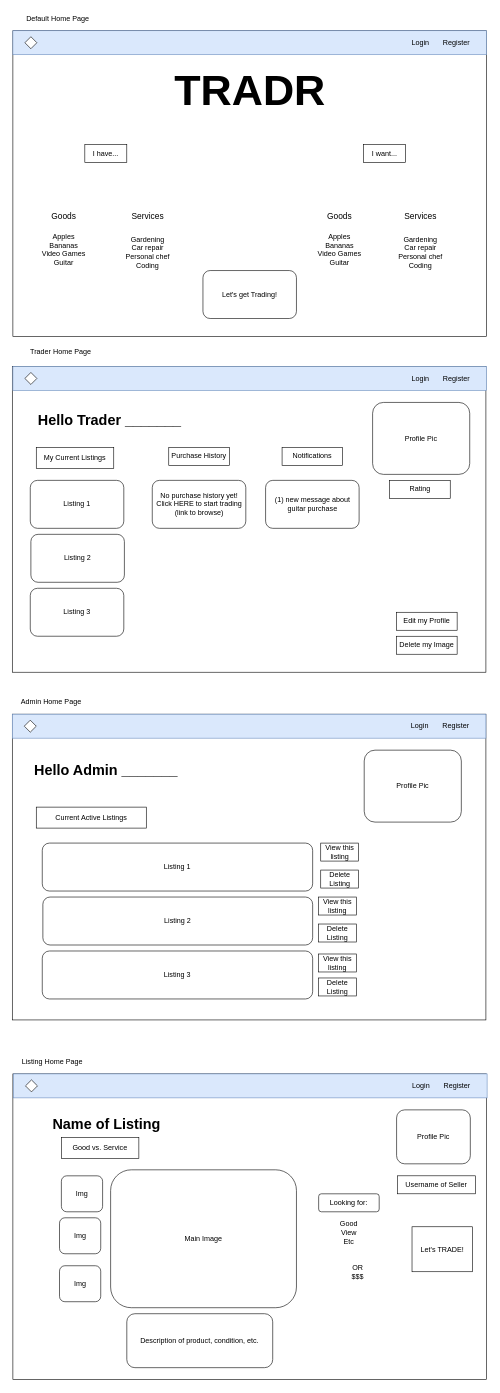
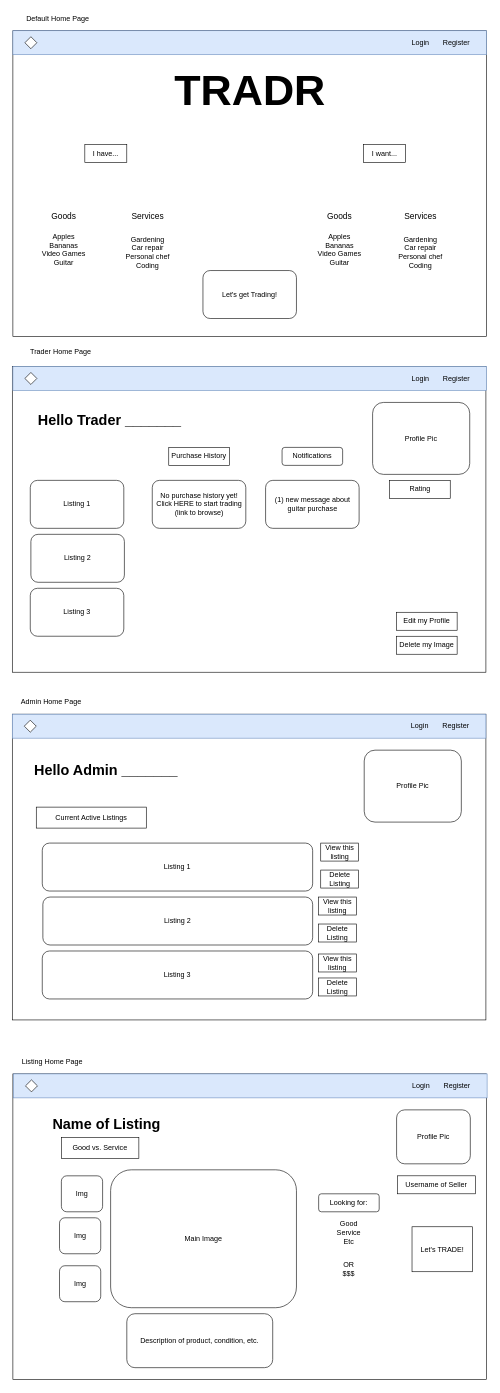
  <mxCell id="0" />
  <mxCell id="1" parent="0" />
  <mxCell id="2" value="" style="rounded=0;whiteSpace=wrap;html=1;" vertex="1" parent="1"><mxGeometry x="21" y="50" width="790" height="510" as="geometry" /></mxCell>
  <mxCell id="3" value="&lt;font style=&quot;font-size: 72px&quot;&gt;TRADR&lt;/font&gt;" style="text;strokeColor=none;fillColor=none;html=1;fontSize=24;fontStyle=1;verticalAlign=middle;align=center;" vertex="1" parent="1"><mxGeometry x="261" y="90" width="310" height="120" as="geometry" /></mxCell>
  <mxCell id="4" value="" style="rounded=0;whiteSpace=wrap;html=1;fillColor=#dae8fc;strokeColor=#6c8ebf;" vertex="1" parent="1"><mxGeometry x="21" y="50" width="790" height="40" as="geometry" /></mxCell>
  <mxCell id="5" value="Register" style="text;html=1;strokeColor=none;fillColor=none;align=center;verticalAlign=middle;whiteSpace=wrap;rounded=0;" vertex="1" parent="1"><mxGeometry x="741" y="60" width="40" height="20" as="geometry" /></mxCell>
  <mxCell id="6" value="Login" style="text;html=1;strokeColor=none;fillColor=none;align=center;verticalAlign=middle;whiteSpace=wrap;rounded=0;" vertex="1" parent="1"><mxGeometry x="681" y="60" width="40" height="20" as="geometry" /></mxCell>
  <mxCell id="7" value="" style="rhombus;whiteSpace=wrap;html=1;" vertex="1" parent="1"><mxGeometry x="41" y="60" width="20" height="20" as="geometry" /></mxCell>
  <mxCell id="8" value="Let's get Trading!" style="rounded=1;whiteSpace=wrap;html=1;" vertex="1" parent="1"><mxGeometry x="338" y="450" width="156" height="80" as="geometry" /></mxCell>
  <mxCell id="9" value="I have..." style="rounded=0;whiteSpace=wrap;html=1;" vertex="1" parent="1"><mxGeometry x="141" y="240" width="70" height="30" as="geometry" /></mxCell>
  <mxCell id="10" value="I want..." style="rounded=0;whiteSpace=wrap;html=1;" vertex="1" parent="1"><mxGeometry x="606" y="240" width="70" height="30" as="geometry" /></mxCell>
  <mxCell id="11" value="&lt;font style=&quot;font-size: 14px&quot;&gt;Goods&lt;/font&gt;" style="text;html=1;strokeColor=none;fillColor=none;align=center;verticalAlign=middle;whiteSpace=wrap;rounded=0;" vertex="1" parent="1"><mxGeometry x="81" y="350" width="50" height="20" as="geometry" /></mxCell>
  <mxCell id="12" value="&lt;font style=&quot;font-size: 14px&quot;&gt;Goods&lt;/font&gt;" style="text;html=1;strokeColor=none;fillColor=none;align=center;verticalAlign=middle;whiteSpace=wrap;rounded=0;" vertex="1" parent="1"><mxGeometry x="541" y="350" width="50" height="20" as="geometry" /></mxCell>
  <mxCell id="13" value="&lt;font style=&quot;font-size: 14px&quot;&gt;Services&lt;/font&gt;" style="text;html=1;strokeColor=none;fillColor=none;align=center;verticalAlign=middle;whiteSpace=wrap;rounded=0;" vertex="1" parent="1"><mxGeometry x="221" y="350" width="50" height="20" as="geometry" /></mxCell>
  <mxCell id="14" value="&lt;font style=&quot;font-size: 14px&quot;&gt;Services&lt;/font&gt;" style="text;html=1;strokeColor=none;fillColor=none;align=center;verticalAlign=middle;whiteSpace=wrap;rounded=0;" vertex="1" parent="1"><mxGeometry x="676" y="350" width="50" height="20" as="geometry" /></mxCell>
  <mxCell id="15" value="&lt;div&gt;Apples&lt;/div&gt;&lt;div&gt;Bananas&lt;/div&gt;&lt;div&gt;Video Games&lt;/div&gt;&lt;div&gt;Guitar&lt;/div&gt;&lt;div&gt;&lt;br&gt;&lt;/div&gt;&lt;div&gt;&lt;br&gt;&lt;/div&gt;" style="text;html=1;strokeColor=none;fillColor=none;align=center;verticalAlign=middle;whiteSpace=wrap;rounded=0;" vertex="1" parent="1"><mxGeometry x="51" y="380" width="110" height="100" as="geometry" /></mxCell>
  <mxCell id="16" value="&lt;div&gt;Apples&lt;/div&gt;&lt;div&gt;Bananas&lt;/div&gt;&lt;div&gt;Video Games&lt;/div&gt;&lt;div&gt;Guitar&lt;/div&gt;&lt;div&gt;&lt;br&gt;&lt;/div&gt;&lt;div&gt;&lt;br&gt;&lt;/div&gt;" style="text;html=1;strokeColor=none;fillColor=none;align=center;verticalAlign=middle;whiteSpace=wrap;rounded=0;" vertex="1" parent="1"><mxGeometry x="511" y="380" width="110" height="100" as="geometry" /></mxCell>
  <mxCell id="17" value="&lt;div&gt;Gardening&lt;/div&gt;&lt;div&gt;Car repair&lt;/div&gt;&lt;div&gt;Personal chef&lt;/div&gt;&lt;div&gt;Coding&lt;br&gt;&lt;/div&gt;" style="text;html=1;strokeColor=none;fillColor=none;align=center;verticalAlign=middle;whiteSpace=wrap;rounded=0;" vertex="1" parent="1"><mxGeometry x="191" y="370" width="110" height="100" as="geometry" /></mxCell>
  <mxCell id="18" value="&lt;div&gt;Gardening&lt;/div&gt;&lt;div&gt;Car repair&lt;/div&gt;&lt;div&gt;Personal chef&lt;/div&gt;&lt;div&gt;Coding&lt;br&gt;&lt;/div&gt;" style="text;html=1;strokeColor=none;fillColor=none;align=center;verticalAlign=middle;whiteSpace=wrap;rounded=0;" vertex="1" parent="1"><mxGeometry x="646" y="370" width="110" height="100" as="geometry" /></mxCell>
  <mxCell id="19" value="" style="rounded=0;whiteSpace=wrap;html=1;" vertex="1" parent="1"><mxGeometry x="20" y="610" width="790" height="510" as="geometry" /></mxCell>
  <mxCell id="20" value="Hello Trader _______" style="text;strokeColor=none;fillColor=none;html=1;fontSize=24;fontStyle=1;verticalAlign=middle;align=center;" vertex="1" parent="1"><mxGeometry x="27" y="655" width="310" height="90" as="geometry" /></mxCell>
  <mxCell id="21" value="" style="rounded=0;whiteSpace=wrap;html=1;fillColor=#dae8fc;strokeColor=#6c8ebf;" vertex="1" parent="1"><mxGeometry x="21" y="610" width="790" height="40" as="geometry" /></mxCell>
  <mxCell id="22" value="Register" style="text;html=1;strokeColor=none;fillColor=none;align=center;verticalAlign=middle;whiteSpace=wrap;rounded=0;" vertex="1" parent="1"><mxGeometry x="741" y="620" width="40" height="20" as="geometry" /></mxCell>
  <mxCell id="23" value="Login" style="text;html=1;strokeColor=none;fillColor=none;align=center;verticalAlign=middle;whiteSpace=wrap;rounded=0;" vertex="1" parent="1"><mxGeometry x="681" y="620" width="40" height="20" as="geometry" /></mxCell>
  <mxCell id="24" value="" style="rhombus;whiteSpace=wrap;html=1;" vertex="1" parent="1"><mxGeometry x="41" y="620" width="20" height="20" as="geometry" /></mxCell>
  <mxCell id="25" value="Profile Pic" style="rounded=1;whiteSpace=wrap;html=1;" vertex="1" parent="1"><mxGeometry x="621" y="670" width="162" height="120" as="geometry" /></mxCell>
  <mxCell id="26" value="Purchase History" style="rounded=0;whiteSpace=wrap;html=1;" vertex="1" parent="1"><mxGeometry x="281" y="745" width="101" height="30" as="geometry" /></mxCell>
- <mxCell id="27" value="My Current Listings" style="rounded=0;whiteSpace=wrap;html=1;" vertex="1" parent="1"><mxGeometry x="60" y="745" width="129.25" height="35" as="geometry" /></mxCell>
  <mxCell id="28" value="Default Home Page" style="text;html=1;strokeColor=none;fillColor=none;align=center;verticalAlign=middle;whiteSpace=wrap;rounded=0;" vertex="1" parent="1"><mxGeometry x="31" y="20" width="130" height="20" as="geometry" /></mxCell>
  <mxCell id="29" value="Trader Home Page" style="text;html=1;strokeColor=none;fillColor=none;align=center;verticalAlign=middle;whiteSpace=wrap;rounded=0;" vertex="1" parent="1"><mxGeometry x="46" y="575" width="110" height="20" as="geometry" /></mxCell>
  <mxCell id="30" value="" style="rounded=0;whiteSpace=wrap;html=1;" vertex="1" parent="1"><mxGeometry x="20" y="1190" width="790" height="510" as="geometry" /></mxCell>
  <mxCell id="31" value="" style="rounded=0;whiteSpace=wrap;html=1;fillColor=#dae8fc;strokeColor=#6c8ebf;" vertex="1" parent="1"><mxGeometry x="20" y="1190" width="790" height="40" as="geometry" /></mxCell>
  <mxCell id="32" value="Register" style="text;html=1;strokeColor=none;fillColor=none;align=center;verticalAlign=middle;whiteSpace=wrap;rounded=0;" vertex="1" parent="1"><mxGeometry x="740" y="1200" width="40" height="20" as="geometry" /></mxCell>
  <mxCell id="33" value="Login" style="text;html=1;strokeColor=none;fillColor=none;align=center;verticalAlign=middle;whiteSpace=wrap;rounded=0;" vertex="1" parent="1"><mxGeometry x="680" y="1200" width="40" height="20" as="geometry" /></mxCell>
  <mxCell id="34" value="" style="rhombus;whiteSpace=wrap;html=1;" vertex="1" parent="1"><mxGeometry x="40" y="1200" width="20" height="20" as="geometry" /></mxCell>
  <mxCell id="35" value="Admin Home Page" style="text;html=1;strokeColor=none;fillColor=none;align=center;verticalAlign=middle;whiteSpace=wrap;rounded=0;" vertex="1" parent="1"><mxGeometry x="30" y="1160" width="110" height="20" as="geometry" /></mxCell>
  <mxCell id="36" value="Listing 1" style="rounded=1;whiteSpace=wrap;html=1;" vertex="1" parent="1"><mxGeometry x="50" y="800" width="156" height="80" as="geometry" /></mxCell>
  <mxCell id="37" value="Listing 2" style="rounded=1;whiteSpace=wrap;html=1;" vertex="1" parent="1"><mxGeometry x="51" y="890" width="156" height="80" as="geometry" /></mxCell>
  <mxCell id="38" value="Listing 3" style="rounded=1;whiteSpace=wrap;html=1;" vertex="1" parent="1"><mxGeometry x="50" y="980" width="156" height="80" as="geometry" /></mxCell>
  <mxCell id="39" value="&lt;div&gt;No purchase history yet!&lt;/div&gt;&lt;div&gt;Click HERE to start trading (link to browse)&lt;br&gt;&lt;/div&gt;" style="rounded=1;whiteSpace=wrap;html=1;" vertex="1" parent="1"><mxGeometry x="253.5" y="800" width="156" height="80" as="geometry" /></mxCell>
  <mxCell id="40" value="Rating" style="rounded=0;whiteSpace=wrap;html=1;" vertex="1" parent="1"><mxGeometry x="649.5" y="800" width="101" height="30" as="geometry" /></mxCell>
  <mxCell id="41" value="Edit my Profile" style="rounded=0;whiteSpace=wrap;html=1;" vertex="1" parent="1"><mxGeometry x="661" y="1020" width="101" height="30" as="geometry" /></mxCell>
  <mxCell id="42" value="Delete my Image" style="rounded=0;whiteSpace=wrap;html=1;" vertex="1" parent="1"><mxGeometry x="661" y="1060" width="101" height="30" as="geometry" /></mxCell>
- <mxCell id="43" value="Notifications" style="rounded=0;whiteSpace=wrap;html=1;" vertex="1" parent="1"><mxGeometry x="470" y="745" width="101" height="30" as="geometry" /></mxCell>
+ <mxCell id="43" value="Notifications" style="whiteSpace=wrap;html=1;rounded=1;" vertex="1" parent="1"><mxGeometry x="470" y="745" width="101" height="30" as="geometry" /></mxCell>
  <mxCell id="44" value="(1) new message about guitar purchase" style="rounded=1;whiteSpace=wrap;html=1;" vertex="1" parent="1"><mxGeometry x="442.5" y="800" width="156" height="80" as="geometry" /></mxCell>
  <mxCell id="45" value="Hello Admin _______" style="text;strokeColor=none;fillColor=none;html=1;fontSize=24;fontStyle=1;verticalAlign=middle;align=center;" vertex="1" parent="1"><mxGeometry x="21" y="1239" width="310" height="90" as="geometry" /></mxCell>
  <mxCell id="46" value="Profile Pic" style="rounded=1;whiteSpace=wrap;html=1;" vertex="1" parent="1"><mxGeometry x="607" y="1250" width="162" height="120" as="geometry" /></mxCell>
  <mxCell id="47" value="Current Active Listings" style="rounded=0;whiteSpace=wrap;html=1;" vertex="1" parent="1"><mxGeometry x="60" y="1345" width="183.5" height="35" as="geometry" /></mxCell>
  <mxCell id="48" value="Listing 1" style="rounded=1;whiteSpace=wrap;html=1;" vertex="1" parent="1"><mxGeometry x="70" y="1405" width="451" height="80" as="geometry" /></mxCell>
  <mxCell id="49" value="Listing 2" style="rounded=1;whiteSpace=wrap;html=1;" vertex="1" parent="1"><mxGeometry x="71" y="1495" width="450" height="80" as="geometry" /></mxCell>
  <mxCell id="50" value="Listing 3" style="rounded=1;whiteSpace=wrap;html=1;" vertex="1" parent="1"><mxGeometry x="70" y="1585" width="451" height="80" as="geometry" /></mxCell>
  <mxCell id="51" value="" style="rounded=0;whiteSpace=wrap;html=1;" vertex="1" parent="1"><mxGeometry x="21" y="1790" width="790" height="510" as="geometry" /></mxCell>
  <mxCell id="52" value="Name of Listing" style="text;strokeColor=none;fillColor=none;html=1;fontSize=24;fontStyle=1;verticalAlign=middle;align=center;" vertex="1" parent="1"><mxGeometry x="22" y="1830" width="310" height="90" as="geometry" /></mxCell>
  <mxCell id="53" value="" style="rounded=0;whiteSpace=wrap;html=1;fillColor=#dae8fc;strokeColor=#6c8ebf;" vertex="1" parent="1"><mxGeometry x="22" y="1790" width="790" height="40" as="geometry" /></mxCell>
  <mxCell id="54" value="Register" style="text;html=1;strokeColor=none;fillColor=none;align=center;verticalAlign=middle;whiteSpace=wrap;rounded=0;" vertex="1" parent="1"><mxGeometry x="742" y="1800" width="40" height="20" as="geometry" /></mxCell>
  <mxCell id="55" value="Login" style="text;html=1;strokeColor=none;fillColor=none;align=center;verticalAlign=middle;whiteSpace=wrap;rounded=0;" vertex="1" parent="1"><mxGeometry x="682" y="1800" width="40" height="20" as="geometry" /></mxCell>
  <mxCell id="56" value="" style="rhombus;whiteSpace=wrap;html=1;" vertex="1" parent="1"><mxGeometry x="42" y="1800" width="20" height="20" as="geometry" /></mxCell>
  <mxCell id="57" value="Profile Pic" style="rounded=1;whiteSpace=wrap;html=1;" vertex="1" parent="1"><mxGeometry x="661" y="1850" width="123" height="90" as="geometry" /></mxCell>
  <mxCell id="58" value="Good vs. Service" style="rounded=0;whiteSpace=wrap;html=1;" vertex="1" parent="1"><mxGeometry x="101.88" y="1896" width="129.25" height="35" as="geometry" /></mxCell>
  <mxCell id="59" value="Listing Home Page" style="text;html=1;strokeColor=none;fillColor=none;align=center;verticalAlign=middle;whiteSpace=wrap;rounded=0;" vertex="1" parent="1"><mxGeometry x="32" y="1760" width="110" height="20" as="geometry" /></mxCell>
  <mxCell id="60" value="Main Image" style="rounded=1;whiteSpace=wrap;html=1;" vertex="1" parent="1"><mxGeometry x="184" y="1950" width="310" height="230" as="geometry" /></mxCell>
  <mxCell id="61" value="Img" style="rounded=1;whiteSpace=wrap;html=1;" vertex="1" parent="1"><mxGeometry x="101.88" y="1960" width="68.75" height="60" as="geometry" /></mxCell>
  <mxCell id="62" value="Username of Seller" style="rounded=0;whiteSpace=wrap;html=1;" vertex="1" parent="1"><mxGeometry x="662.25" y="1960" width="130.5" height="30" as="geometry" /></mxCell>
  <mxCell id="63" value="Looking for:" style="whiteSpace=wrap;html=1;rounded=1;" vertex="1" parent="1"><mxGeometry x="531" y="1990" width="101" height="30" as="geometry" /></mxCell>
  <mxCell id="64" value="Let's TRADE!" style="rounded=0;whiteSpace=wrap;html=1;" vertex="1" parent="1"><mxGeometry x="686.75" y="2045" width="101" height="75" as="geometry" /></mxCell>
  <mxCell id="65" value="Img" style="rounded=1;whiteSpace=wrap;html=1;" vertex="1" parent="1"><mxGeometry x="98.75" y="2030" width="68.75" height="60" as="geometry" /></mxCell>
  <mxCell id="66" value="Img" style="rounded=1;whiteSpace=wrap;html=1;" vertex="1" parent="1"><mxGeometry x="98.75" y="2110" width="68.75" height="60" as="geometry" /></mxCell>
  <mxCell id="67" value="Description of product, condition, etc." style="rounded=1;whiteSpace=wrap;html=1;" vertex="1" parent="1"><mxGeometry x="211" y="2190" width="243.38" height="90" as="geometry" /></mxCell>
- <mxCell id="68" value="&lt;div&gt;Good&lt;/div&gt;&lt;div&gt;View&lt;/div&gt;&lt;div&gt;Etc&lt;br&gt;&lt;/div&gt;" style="text;html=1;strokeColor=none;fillColor=none;align=center;verticalAlign=middle;whiteSpace=wrap;rounded=0;" vertex="1" parent="1"><mxGeometry x="554.5" y="2040" width="52.5" height="30" as="geometry" /></mxCell>
- <mxCell id="69" value="OR&lt;br&gt;$$$" style="text;html=1;strokeColor=none;fillColor=none;align=center;verticalAlign=middle;whiteSpace=wrap;rounded=0;" vertex="1" parent="1"><mxGeometry x="570.25" y="2105" width="52.5" height="30" as="geometry" /></mxCell>
+ <mxCell id="68" value="&lt;div&gt;Good&lt;/div&gt;&lt;div&gt;Service&lt;/div&gt;&lt;div&gt;Etc&lt;br&gt;&lt;/div&gt;" style="text;html=1;strokeColor=none;fillColor=none;align=center;verticalAlign=middle;whiteSpace=wrap;rounded=0;" vertex="1" parent="1"><mxGeometry x="554.5" y="2040" width="52.5" height="30" as="geometry" /></mxCell>
+ <mxCell id="69" value="OR&lt;br&gt;$$$" style="text;html=1;strokeColor=none;fillColor=none;align=center;verticalAlign=middle;whiteSpace=wrap;rounded=0;" vertex="1" parent="1"><mxGeometry x="555.25" y="2100" width="52.5" height="30" as="geometry" /></mxCell>
  <mxCell id="70" value="View this listing" style="rounded=0;whiteSpace=wrap;html=1;" vertex="1" parent="1"><mxGeometry x="534.5" y="1405" width="63" height="30" as="geometry" /></mxCell>
  <mxCell id="71" value="Delete Listing" style="rounded=0;whiteSpace=wrap;html=1;" vertex="1" parent="1"><mxGeometry x="534.5" y="1450" width="63" height="30" as="geometry" /></mxCell>
  <mxCell id="72" value="View this listing" style="rounded=0;whiteSpace=wrap;html=1;" vertex="1" parent="1"><mxGeometry x="531" y="1495" width="63" height="30" as="geometry" /></mxCell>
  <mxCell id="73" value="View this listing" style="rounded=0;whiteSpace=wrap;html=1;" vertex="1" parent="1"><mxGeometry x="531" y="1590" width="63" height="30" as="geometry" /></mxCell>
  <mxCell id="74" value="Delete Listing" style="rounded=0;whiteSpace=wrap;html=1;" vertex="1" parent="1"><mxGeometry x="531" y="1540" width="63" height="30" as="geometry" /></mxCell>
  <mxCell id="75" value="Delete Listing" style="rounded=0;whiteSpace=wrap;html=1;" vertex="1" parent="1"><mxGeometry x="531" y="1630" width="63" height="30" as="geometry" /></mxCell>
